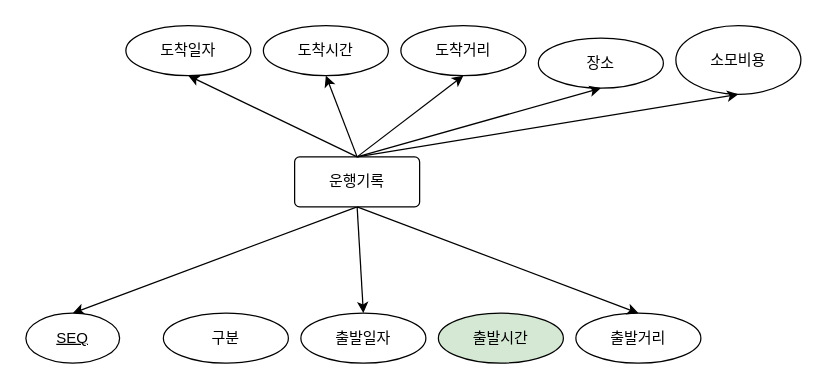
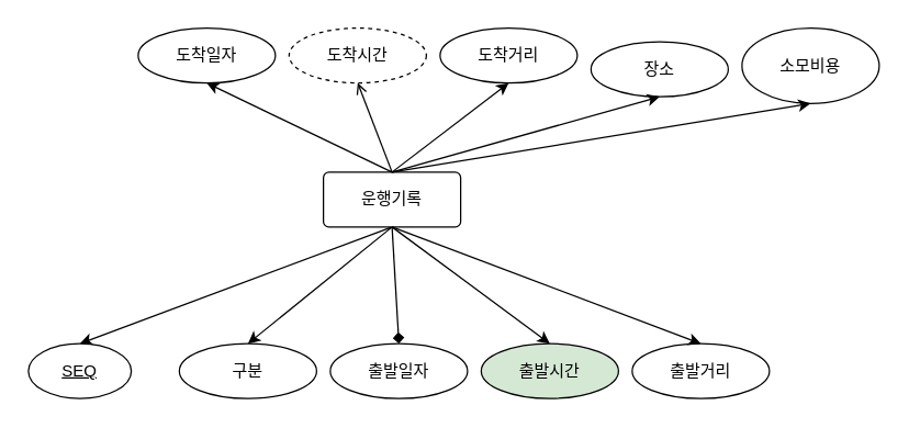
  <mxCell id="0" />
  <mxCell id="1" parent="0" />
  <mxCell id="2" style="rounded=0;orthogonalLoop=1;jettySize=auto;html=1;entryX=0.5;entryY=0;entryDx=0;entryDy=0;exitX=0.5;exitY=1;exitDx=0;exitDy=0;" edge="1" parent="1" source="3" target="4"><mxGeometry relative="1" as="geometry" /></mxCell>
  <mxCell id="3" value="운행기록" style="rounded=1;arcSize=10;whiteSpace=wrap;html=1;align=center;" vertex="1" parent="1"><mxGeometry x="235" y="125" width="100" height="40" as="geometry" /></mxCell>
  <mxCell id="4" value="SEQ" style="ellipse;whiteSpace=wrap;html=1;align=center;fontStyle=4;" vertex="1" parent="1"><mxGeometry x="20" y="250" width="75" height="40" as="geometry" /></mxCell>
  <mxCell id="5" value="구분" style="ellipse;whiteSpace=wrap;html=1;align=center;" vertex="1" parent="1"><mxGeometry x="130" y="250" width="100" height="40" as="geometry" /></mxCell>
  <mxCell id="6" value="출발일자" style="ellipse;whiteSpace=wrap;html=1;align=center;" vertex="1" parent="1"><mxGeometry x="240" y="250" width="100" height="40" as="geometry" /></mxCell>
  <mxCell id="7" value="출발시간" style="ellipse;whiteSpace=wrap;html=1;align=center;fillColor=#d5e8d4;" vertex="1" parent="1"><mxGeometry x="350" y="250" width="100" height="40" as="geometry" /></mxCell>
  <mxCell id="8" value="출발거리" style="ellipse;whiteSpace=wrap;html=1;align=center;" vertex="1" parent="1"><mxGeometry x="460" y="250" width="100" height="40" as="geometry" /></mxCell>
  <mxCell id="9" value="도착일자" style="ellipse;whiteSpace=wrap;html=1;align=center;" vertex="1" parent="1"><mxGeometry x="100" y="20" width="100" height="40" as="geometry" /></mxCell>
- <mxCell id="10" value="도착시간" style="ellipse;whiteSpace=wrap;html=1;align=center;" vertex="1" parent="1"><mxGeometry x="210" y="20" width="100" height="40" as="geometry" /></mxCell>
+ <mxCell id="10" value="도착시간" style="ellipse;whiteSpace=wrap;html=1;align=center;dashed=1;" vertex="1" parent="1"><mxGeometry x="210" y="20" width="100" height="40" as="geometry" /></mxCell>
  <mxCell id="11" value="도착거리" style="ellipse;whiteSpace=wrap;html=1;align=center;" vertex="1" parent="1"><mxGeometry x="320" y="20" width="100" height="40" as="geometry" /></mxCell>
  <mxCell id="12" value="장소" style="ellipse;whiteSpace=wrap;html=1;align=center;" vertex="1" parent="1"><mxGeometry x="430" y="30" width="100" height="40" as="geometry" /></mxCell>
  <mxCell id="13" value="소모비용" style="ellipse;whiteSpace=wrap;html=1;align=center;" vertex="1" parent="1"><mxGeometry x="540" y="20" width="100" height="55" as="geometry" /></mxCell>
- <mxCell id="15" style="rounded=0;orthogonalLoop=1;jettySize=auto;html=1;entryX=0.5;entryY=0;entryDx=0;entryDy=0;exitX=0.5;exitY=1;exitDx=0;exitDy=0;" edge="1" parent="1" source="3" target="6"><mxGeometry relative="1" as="geometry"><mxPoint x="350" y="190" as="sourcePoint" /><mxPoint x="190" y="260" as="targetPoint" /></mxGeometry></mxCell>
+ <mxCell id="14" style="rounded=0;orthogonalLoop=1;jettySize=auto;html=1;entryX=0.5;entryY=0;entryDx=0;entryDy=0;exitX=0.5;exitY=1;exitDx=0;exitDy=0;" edge="1" parent="1" source="3" target="5"><mxGeometry relative="1" as="geometry"><mxPoint x="350" y="190" as="sourcePoint" /><mxPoint x="80" y="260" as="targetPoint" /></mxGeometry></mxCell>
+ <mxCell id="15" style="rounded=0;orthogonalLoop=1;jettySize=auto;html=1;entryX=0.5;entryY=0;entryDx=0;entryDy=0;exitX=0.5;exitY=1;exitDx=0;exitDy=0;endArrow=diamond;" edge="1" parent="1" source="3" target="6"><mxGeometry relative="1" as="geometry"><mxPoint x="350" y="190" as="sourcePoint" /><mxPoint x="190" y="260" as="targetPoint" /></mxGeometry></mxCell>
+ <mxCell id="16" style="rounded=0;orthogonalLoop=1;jettySize=auto;html=1;entryX=0.5;entryY=0;entryDx=0;entryDy=0;exitX=0.5;exitY=1;exitDx=0;exitDy=0;" edge="1" parent="1" source="3" target="7"><mxGeometry relative="1" as="geometry"><mxPoint x="350" y="190" as="sourcePoint" /><mxPoint x="300" y="260" as="targetPoint" /></mxGeometry></mxCell>
  <mxCell id="17" style="rounded=0;orthogonalLoop=1;jettySize=auto;html=1;entryX=0.5;entryY=0;entryDx=0;entryDy=0;exitX=0.5;exitY=1;exitDx=0;exitDy=0;" edge="1" parent="1" source="3" target="8"><mxGeometry relative="1" as="geometry"><mxPoint x="350" y="190" as="sourcePoint" /><mxPoint x="410" y="260" as="targetPoint" /></mxGeometry></mxCell>
  <mxCell id="18" style="rounded=0;orthogonalLoop=1;jettySize=auto;html=1;entryX=0.5;entryY=1;entryDx=0;entryDy=0;exitX=0.5;exitY=0;exitDx=0;exitDy=0;" edge="1" parent="1" source="3" target="9"><mxGeometry relative="1" as="geometry"><mxPoint x="350" y="190" as="sourcePoint" /><mxPoint x="520" y="260" as="targetPoint" /></mxGeometry></mxCell>
- <mxCell id="19" style="rounded=0;orthogonalLoop=1;jettySize=auto;html=1;entryX=0.5;entryY=1;entryDx=0;entryDy=0;exitX=0.5;exitY=0;exitDx=0;exitDy=0;" edge="1" parent="1" source="3" target="10"><mxGeometry relative="1" as="geometry"><mxPoint x="350" y="150" as="sourcePoint" /><mxPoint x="160" y="70" as="targetPoint" /></mxGeometry></mxCell>
+ <mxCell id="19" style="rounded=0;orthogonalLoop=1;jettySize=auto;html=1;entryX=0.5;entryY=1;entryDx=0;entryDy=0;exitX=0.5;exitY=0;exitDx=0;exitDy=0;endArrow=open;" edge="1" parent="1" source="3" target="10"><mxGeometry relative="1" as="geometry"><mxPoint x="350" y="150" as="sourcePoint" /><mxPoint x="160" y="70" as="targetPoint" /></mxGeometry></mxCell>
  <mxCell id="20" style="rounded=0;orthogonalLoop=1;jettySize=auto;html=1;entryX=0.5;entryY=1;entryDx=0;entryDy=0;exitX=0.5;exitY=0;exitDx=0;exitDy=0;" edge="1" parent="1" source="3" target="11"><mxGeometry relative="1" as="geometry"><mxPoint x="350" y="150" as="sourcePoint" /><mxPoint x="270" y="70" as="targetPoint" /></mxGeometry></mxCell>
  <mxCell id="21" style="rounded=0;orthogonalLoop=1;jettySize=auto;html=1;entryX=0.5;entryY=1;entryDx=0;entryDy=0;exitX=0.5;exitY=0;exitDx=0;exitDy=0;" edge="1" parent="1" source="3" target="12"><mxGeometry relative="1" as="geometry"><mxPoint x="350" y="150" as="sourcePoint" /><mxPoint x="380" y="70" as="targetPoint" /></mxGeometry></mxCell>
  <mxCell id="22" style="rounded=0;orthogonalLoop=1;jettySize=auto;html=1;entryX=0.5;entryY=1;entryDx=0;entryDy=0;exitX=0.5;exitY=0;exitDx=0;exitDy=0;" edge="1" parent="1" source="3" target="13"><mxGeometry relative="1" as="geometry"><mxPoint x="350" y="150" as="sourcePoint" /><mxPoint x="490" y="70" as="targetPoint" /></mxGeometry></mxCell>
